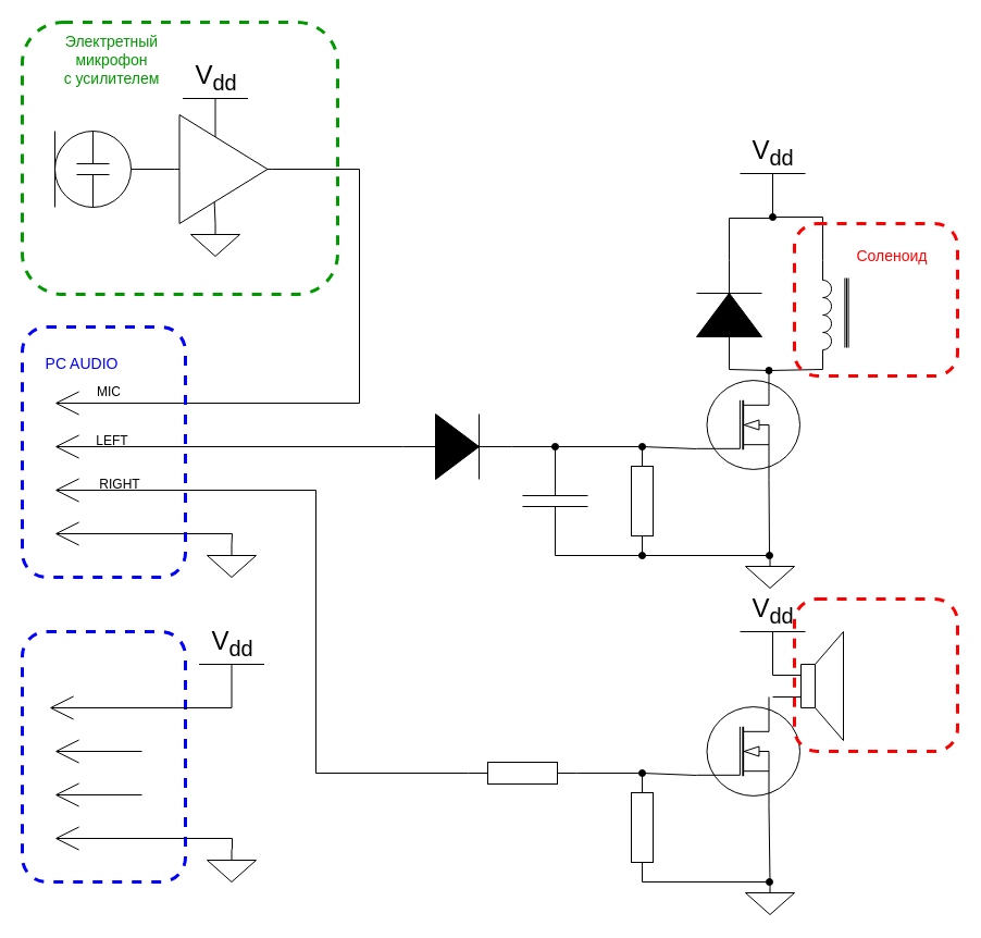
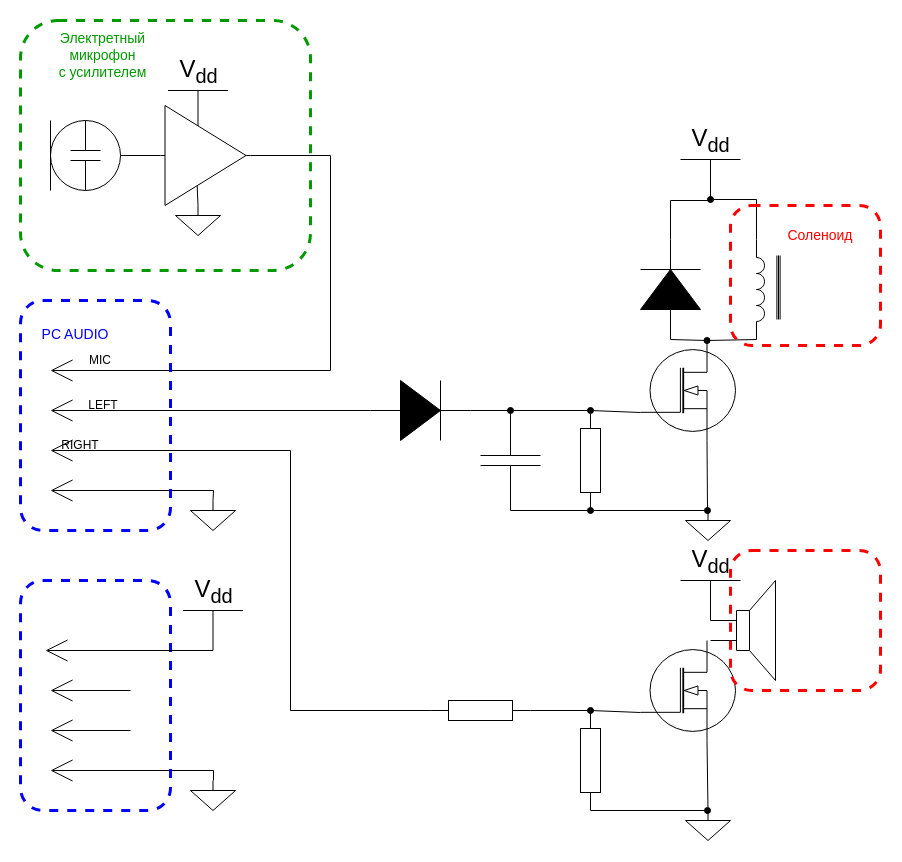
  <mxCell id="0" />
  <mxCell id="1" parent="0" />
  <mxCell id="2" value="" style="verticalLabelPosition=bottom;shadow=0;dashed=0;align=center;html=1;verticalAlign=top;shape=mxgraph.electrical.radio.electret_microphone;" vertex="1" parent="1"><mxGeometry x="50" y="120" width="70" height="70" as="geometry" /></mxCell>
  <mxCell id="3" value="" style="endArrow=none;html=1;rounded=0;exitX=1;exitY=0.5;exitDx=0;exitDy=0;exitPerimeter=0;entryX=0;entryY=0.5;entryDx=0;entryDy=0;entryPerimeter=0;" edge="1" parent="1" source="2" target="19"><mxGeometry width="50" height="50" relative="1" as="geometry"><mxPoint x="170" y="370" as="sourcePoint" /><mxPoint x="220" y="320" as="targetPoint" /></mxGeometry></mxCell>
  <mxCell id="4" value="" style="endArrow=open;html=1;strokeWidth=1;endFill=0;endSize=20;rounded=0;exitX=1;exitY=0.5;exitDx=0;exitDy=0;exitPerimeter=0;" edge="1" parent="1" source="19"><mxGeometry width="100" relative="1" as="geometry"><mxPoint x="280" y="160" as="sourcePoint" /><mxPoint x="50" y="370" as="targetPoint" /><Array as="points"><mxPoint x="330" y="155" /><mxPoint x="330" y="370" /></Array></mxGeometry></mxCell>
  <mxCell id="5" value="" style="endArrow=open;html=1;strokeWidth=1;endFill=0;endSize=20;rounded=0;exitX=0;exitY=0.5;exitDx=0;exitDy=0;exitPerimeter=0;" edge="1" parent="1" source="7"><mxGeometry width="100" relative="1" as="geometry"><mxPoint x="270" y="410" as="sourcePoint" /><mxPoint x="50" y="410" as="targetPoint" /></mxGeometry></mxCell>
  <mxCell id="6" value="" style="pointerEvents=1;verticalLabelPosition=bottom;shadow=0;dashed=0;align=center;html=1;verticalAlign=top;shape=mxgraph.electrical.signal_sources.signal_ground;" vertex="1" parent="1"><mxGeometry x="685" y="510" width="45" height="30" as="geometry" /></mxCell>
  <mxCell id="7" value="" style="pointerEvents=1;fillColor=strokeColor;verticalLabelPosition=bottom;shadow=0;dashed=0;align=center;html=1;verticalAlign=top;shape=mxgraph.electrical.diodes.diode;" vertex="1" parent="1"><mxGeometry x="370" y="380" width="100" height="60" as="geometry" /></mxCell>
  <mxCell id="8" value="" style="pointerEvents=1;verticalLabelPosition=bottom;shadow=0;dashed=0;align=center;html=1;verticalAlign=top;shape=mxgraph.electrical.capacitors.capacitor_1;rotation=90;" vertex="1" parent="1"><mxGeometry x="460" y="430" width="100" height="60" as="geometry" /></mxCell>
  <mxCell id="9" value="" style="pointerEvents=1;verticalLabelPosition=bottom;shadow=0;dashed=0;align=center;html=1;verticalAlign=top;shape=mxgraph.electrical.resistors.resistor_1;rotation=90;" vertex="1" parent="1"><mxGeometry x="540" y="450" width="100" height="20" as="geometry" /></mxCell>
  <mxCell id="10" value="" style="verticalLabelPosition=bottom;shadow=0;dashed=0;align=center;html=1;verticalAlign=top;shape=mxgraph.electrical.mosfets1.n-channel_mosfet_1;" vertex="1" parent="1"><mxGeometry x="640" y="340" width="95" height="100" as="geometry" /></mxCell>
  <mxCell id="11" value="" style="pointerEvents=1;fillColor=strokeColor;verticalLabelPosition=bottom;shadow=0;dashed=0;align=center;html=1;verticalAlign=top;shape=mxgraph.electrical.diodes.diode;rotation=-90;" vertex="1" parent="1"><mxGeometry x="620" y="259" width="100" height="60" as="geometry" /></mxCell>
  <mxCell id="12" value="" style="pointerEvents=1;verticalLabelPosition=bottom;shadow=0;dashed=0;align=center;html=1;verticalAlign=top;shape=mxgraph.electrical.inductors.inductor_3;rotation=90;" vertex="1" parent="1"><mxGeometry x="710" y="285" width="100" height="8" as="geometry" /></mxCell>
  <mxCell id="13" value="" style="pointerEvents=1;verticalLabelPosition=bottom;shadow=0;dashed=0;align=center;html=1;verticalAlign=top;shape=mxgraph.electrical.inductors.iron_core;rotation=90;" vertex="1" parent="1"><mxGeometry x="746" y="285" width="64" height="4" as="geometry" /></mxCell>
  <mxCell id="14" value="" style="endArrow=oval;html=1;rounded=0;startArrow=oval;startFill=1;endFill=1;" edge="1" parent="1"><mxGeometry width="50" height="50" relative="1" as="geometry"><mxPoint x="510" y="410" as="sourcePoint" /><mxPoint x="590" y="410" as="targetPoint" /></mxGeometry></mxCell>
  <mxCell id="15" value="" style="rounded=1;whiteSpace=wrap;html=1;fillColor=none;strokeColor=#009900;dashed=1;strokeWidth=3;" vertex="1" parent="1"><mxGeometry x="20" y="20" width="290" height="250" as="geometry" /></mxCell>
  <mxCell id="16" value="" style="pointerEvents=1;verticalLabelPosition=bottom;shadow=0;dashed=0;align=center;html=1;verticalAlign=top;shape=mxgraph.electrical.signal_sources.signal_ground;" vertex="1" parent="1"><mxGeometry x="175" y="205" width="45" height="30" as="geometry" /></mxCell>
  <mxCell id="17" value="V&lt;sub&gt;dd&lt;/sub&gt;" style="verticalLabelPosition=top;verticalAlign=bottom;shape=mxgraph.electrical.signal_sources.vdd;shadow=0;dashed=0;align=center;strokeWidth=1;fontSize=24;html=1;flipV=1;" vertex="1" parent="1"><mxGeometry x="167.5" y="90" width="60" height="40" as="geometry" /></mxCell>
  <mxCell id="18" value="" style="endArrow=none;html=1;rounded=0;exitX=0.5;exitY=0;exitDx=0;exitDy=0;exitPerimeter=0;" edge="1" parent="1" source="16"><mxGeometry width="50" height="50" relative="1" as="geometry"><mxPoint x="450" y="170" as="sourcePoint" /><mxPoint x="196" y="170" as="targetPoint" /></mxGeometry></mxCell>
  <mxCell id="19" value="" style="verticalLabelPosition=bottom;shadow=0;dashed=0;align=center;html=1;verticalAlign=top;shape=mxgraph.electrical.abstract.amplifier;" vertex="1" parent="1"><mxGeometry x="160" y="105" width="90" height="100" as="geometry" /></mxCell>
  <mxCell id="20" value="V&lt;sub&gt;dd&lt;/sub&gt;" style="verticalLabelPosition=top;verticalAlign=bottom;shape=mxgraph.electrical.signal_sources.vdd;shadow=0;dashed=0;align=center;strokeWidth=1;fontSize=24;html=1;flipV=1;" vertex="1" parent="1"><mxGeometry x="680" y="159" width="60" height="40" as="geometry" /></mxCell>
  <mxCell id="21" value="" style="endArrow=none;html=1;rounded=0;entryX=0;entryY=1;entryDx=0;entryDy=0;entryPerimeter=0;startArrow=oval;startFill=1;" edge="1" parent="1" target="12"><mxGeometry width="50" height="50" relative="1" as="geometry"><mxPoint x="710" y="199" as="sourcePoint" /><mxPoint x="750" y="199" as="targetPoint" /><Array as="points"><mxPoint x="756" y="199" /></Array></mxGeometry></mxCell>
  <mxCell id="22" value="" style="endArrow=none;html=1;rounded=0;entryX=0;entryY=0.5;entryDx=0;entryDy=0;entryPerimeter=0;" edge="1" parent="1" target="9"><mxGeometry width="50" height="50" relative="1" as="geometry"><mxPoint x="590" y="410" as="sourcePoint" /><mxPoint x="580" y="290" as="targetPoint" /></mxGeometry></mxCell>
  <mxCell id="23" value="" style="endArrow=none;html=1;rounded=0;entryX=1;entryY=0.5;entryDx=0;entryDy=0;entryPerimeter=0;" edge="1" parent="1" target="9"><mxGeometry width="50" height="50" relative="1" as="geometry"><mxPoint x="590" y="510" as="sourcePoint" /><mxPoint x="540" y="290" as="targetPoint" /></mxGeometry></mxCell>
  <mxCell id="24" value="" style="endArrow=none;html=1;rounded=0;entryX=1;entryY=1;entryDx=0;entryDy=0;entryPerimeter=0;exitX=0.7;exitY=0;exitDx=0;exitDy=0;exitPerimeter=0;startArrow=oval;startFill=1;" edge="1" parent="1" source="10" target="12"><mxGeometry width="50" height="50" relative="1" as="geometry"><mxPoint x="430" y="179" as="sourcePoint" /><mxPoint x="480" y="129" as="targetPoint" /></mxGeometry></mxCell>
  <mxCell id="25" value="" style="endArrow=oval;html=1;rounded=0;exitX=1;exitY=0.5;exitDx=0;exitDy=0;exitPerimeter=0;startArrow=oval;startFill=1;endFill=1;" edge="1" parent="1" source="9"><mxGeometry width="50" height="50" relative="1" as="geometry"><mxPoint x="450" y="260" as="sourcePoint" /><mxPoint x="707" y="510" as="targetPoint" /><Array as="points"><mxPoint x="707" y="510" /></Array></mxGeometry></mxCell>
  <mxCell id="26" value="" style="endArrow=open;html=1;strokeWidth=1;endFill=0;endSize=20;rounded=0;exitX=0;exitY=0.5;exitDx=0;exitDy=0;exitPerimeter=0;" edge="1" parent="1" source="61"><mxGeometry width="100" relative="1" as="geometry"><mxPoint x="370" y="710" as="sourcePoint" /><mxPoint x="50" y="450" as="targetPoint" /><Array as="points"><mxPoint x="290" y="710" /><mxPoint x="290" y="450" /></Array></mxGeometry></mxCell>
  <mxCell id="27" value="" style="pointerEvents=1;verticalLabelPosition=bottom;shadow=0;dashed=0;align=center;html=1;verticalAlign=top;shape=mxgraph.electrical.signal_sources.signal_ground;" vertex="1" parent="1"><mxGeometry x="685" y="810" width="45" height="30" as="geometry" /></mxCell>
  <mxCell id="28" value="" style="pointerEvents=1;verticalLabelPosition=bottom;shadow=0;dashed=0;align=center;html=1;verticalAlign=top;shape=mxgraph.electrical.resistors.resistor_1;rotation=90;" vertex="1" parent="1"><mxGeometry x="540" y="750" width="100" height="20" as="geometry" /></mxCell>
  <mxCell id="29" value="" style="verticalLabelPosition=bottom;shadow=0;dashed=0;align=center;html=1;verticalAlign=top;shape=mxgraph.electrical.mosfets1.n-channel_mosfet_1;" vertex="1" parent="1"><mxGeometry x="640" y="640" width="95" height="100" as="geometry" /></mxCell>
  <mxCell id="30" value="" style="endArrow=oval;html=1;rounded=0;entryX=0;entryY=0.5;entryDx=0;entryDy=0;entryPerimeter=0;endFill=1;" edge="1" parent="1" target="28"><mxGeometry width="50" height="50" relative="1" as="geometry"><mxPoint x="530" y="710" as="sourcePoint" /><mxPoint x="640" y="710" as="targetPoint" /></mxGeometry></mxCell>
  <mxCell id="31" value="V&lt;sub&gt;dd&lt;/sub&gt;" style="verticalLabelPosition=top;verticalAlign=bottom;shape=mxgraph.electrical.signal_sources.vdd;shadow=0;dashed=0;align=center;strokeWidth=1;fontSize=24;html=1;flipV=1;" vertex="1" parent="1"><mxGeometry x="680" y="580" width="60" height="40" as="geometry" /></mxCell>
  <mxCell id="32" value="" style="endArrow=none;html=1;rounded=0;entryX=0;entryY=0.5;entryDx=0;entryDy=0;entryPerimeter=0;" edge="1" parent="1" target="28"><mxGeometry width="50" height="50" relative="1" as="geometry"><mxPoint x="590" y="710" as="sourcePoint" /><mxPoint x="580" y="590" as="targetPoint" /></mxGeometry></mxCell>
  <mxCell id="33" value="" style="endArrow=oval;html=1;rounded=0;exitX=1;exitY=0.5;exitDx=0;exitDy=0;exitPerimeter=0;endFill=1;" edge="1" parent="1" source="28"><mxGeometry width="50" height="50" relative="1" as="geometry"><mxPoint x="450" y="560" as="sourcePoint" /><mxPoint x="707" y="810" as="targetPoint" /><Array as="points"><mxPoint x="707" y="810" /></Array></mxGeometry></mxCell>
  <mxCell id="34" value="" style="endArrow=open;html=1;strokeWidth=1;endFill=0;endSize=20;rounded=0;exitX=0.5;exitY=0;exitDx=0;exitDy=0;exitPerimeter=0;" edge="1" parent="1" source="35"><mxGeometry width="100" relative="1" as="geometry"><mxPoint x="210" y="490" as="sourcePoint" /><mxPoint x="50" y="490" as="targetPoint" /><Array as="points"><mxPoint x="213" y="490" /></Array></mxGeometry></mxCell>
  <mxCell id="35" value="" style="pointerEvents=1;verticalLabelPosition=bottom;shadow=0;dashed=0;align=center;html=1;verticalAlign=top;shape=mxgraph.electrical.signal_sources.signal_ground;" vertex="1" parent="1"><mxGeometry x="190" y="500" width="45" height="30" as="geometry" /></mxCell>
  <mxCell id="36" value="" style="pointerEvents=1;verticalLabelPosition=bottom;shadow=0;dashed=0;align=center;html=1;verticalAlign=top;shape=mxgraph.electrical.electro-mechanical.loudspeaker;" vertex="1" parent="1"><mxGeometry x="710" y="580" width="65" height="100" as="geometry" /></mxCell>
  <mxCell id="37" value="" style="rounded=1;whiteSpace=wrap;html=1;fillColor=none;strokeColor=#0000FF;dashed=1;strokeWidth=3;" vertex="1" parent="1"><mxGeometry x="20" y="300" width="150" height="230" as="geometry" /></mxCell>
  <mxCell id="38" value="" style="rounded=1;whiteSpace=wrap;html=1;fillColor=none;strokeColor=#FF0000;dashed=1;strokeWidth=3;" vertex="1" parent="1"><mxGeometry x="730" y="205" width="150" height="140" as="geometry" /></mxCell>
  <mxCell id="39" value="" style="rounded=1;whiteSpace=wrap;html=1;fillColor=none;strokeColor=#FF0000;dashed=1;strokeWidth=3;" vertex="1" parent="1"><mxGeometry x="730" y="550" width="150" height="140" as="geometry" /></mxCell>
  <mxCell id="40" value="&lt;font color=&quot;#009900&quot; style=&quot;font-size: 14px;&quot;&gt;Электретный микрофон&lt;br&gt;с усилителем&lt;/font&gt;" style="text;html=1;align=center;verticalAlign=middle;whiteSpace=wrap;rounded=0;" vertex="1" parent="1"><mxGeometry x="55" y="40" width="95" height="30" as="geometry" /></mxCell>
  <mxCell id="41" value="&lt;font color=&quot;#0000ff&quot; style=&quot;font-size: 14px;&quot;&gt;PC AUDIO&lt;/font&gt;" style="text;html=1;align=center;verticalAlign=middle;whiteSpace=wrap;rounded=0;" vertex="1" parent="1"><mxGeometry x="20" y="319" width="110" height="30" as="geometry" /></mxCell>
  <mxCell id="42" value="&lt;font color=&quot;#ff0000&quot; style=&quot;font-size: 14px;&quot;&gt;Соленоид&lt;/font&gt;" style="text;html=1;align=center;verticalAlign=middle;whiteSpace=wrap;rounded=0;" vertex="1" parent="1"><mxGeometry x="790" y="220" width="60" height="30" as="geometry" /></mxCell>
  <mxCell id="43" value="MIC" style="text;html=1;align=center;verticalAlign=middle;whiteSpace=wrap;rounded=0;" vertex="1" parent="1"><mxGeometry x="70" y="345" width="60" height="30" as="geometry" /></mxCell>
  <mxCell id="44" value="LEFT" style="text;html=1;align=center;verticalAlign=middle;whiteSpace=wrap;rounded=0;" vertex="1" parent="1"><mxGeometry x="73" y="390" width="60" height="30" as="geometry" /></mxCell>
- <mxCell id="45" value="RIGHT" style="text;html=1;align=center;verticalAlign=middle;whiteSpace=wrap;rounded=0;" vertex="1" parent="1"><mxGeometry x="80" y="430" width="60" height="30" as="geometry" /></mxCell>
+ <mxCell id="45" value="RIGHT" style="text;html=1;align=center;verticalAlign=middle;whiteSpace=wrap;rounded=0;" vertex="1" parent="1"><mxGeometry x="50" y="430" width="60" height="30" as="geometry" /></mxCell>
  <mxCell id="46" value="" style="endArrow=open;html=1;strokeWidth=1;endFill=0;endSize=20;rounded=0;exitX=0.5;exitY=0;exitDx=0;exitDy=0;exitPerimeter=0;" edge="1" parent="1"><mxGeometry width="100" relative="1" as="geometry"><mxPoint x="213" y="780" as="sourcePoint" /><mxPoint x="50" y="770" as="targetPoint" /><Array as="points"><mxPoint x="213" y="770" /></Array></mxGeometry></mxCell>
  <mxCell id="47" value="" style="rounded=1;whiteSpace=wrap;html=1;fillColor=none;strokeColor=#0000FF;dashed=1;strokeWidth=3;" vertex="1" parent="1"><mxGeometry x="20" y="580" width="150" height="230" as="geometry" /></mxCell>
  <mxCell id="48" value="" style="pointerEvents=1;verticalLabelPosition=bottom;shadow=0;dashed=0;align=center;html=1;verticalAlign=top;shape=mxgraph.electrical.signal_sources.signal_ground;" vertex="1" parent="1"><mxGeometry x="190" y="780" width="45" height="30" as="geometry" /></mxCell>
  <mxCell id="49" value="" style="endArrow=open;html=1;strokeWidth=1;endFill=0;endSize=20;rounded=0;" edge="1" parent="1"><mxGeometry width="100" relative="1" as="geometry"><mxPoint x="130" y="730" as="sourcePoint" /><mxPoint x="50" y="730" as="targetPoint" /></mxGeometry></mxCell>
  <mxCell id="50" value="" style="endArrow=open;html=1;strokeWidth=1;endFill=0;endSize=20;rounded=0;" edge="1" parent="1"><mxGeometry width="100" relative="1" as="geometry"><mxPoint x="130" y="690" as="sourcePoint" /><mxPoint x="50" y="690" as="targetPoint" /></mxGeometry></mxCell>
  <mxCell id="51" value="" style="endArrow=open;html=1;strokeWidth=1;endFill=0;endSize=20;rounded=0;exitX=0.5;exitY=0;exitDx=0;exitDy=0;exitPerimeter=0;" edge="1" parent="1" source="52"><mxGeometry width="100" relative="1" as="geometry"><mxPoint x="125" y="650" as="sourcePoint" /><mxPoint x="45" y="650" as="targetPoint" /></mxGeometry></mxCell>
  <mxCell id="52" value="V&lt;sub&gt;dd&lt;/sub&gt;" style="verticalLabelPosition=top;verticalAlign=bottom;shape=mxgraph.electrical.signal_sources.vdd;shadow=0;dashed=0;align=center;strokeWidth=1;fontSize=24;html=1;flipV=1;" vertex="1" parent="1"><mxGeometry x="182.5" y="610" width="60" height="40" as="geometry" /></mxCell>
  <mxCell id="53" value="" style="endArrow=none;html=1;rounded=0;exitX=0.5;exitY=0;exitDx=0;exitDy=0;exitPerimeter=0;entryX=0.7;entryY=1;entryDx=0;entryDy=0;entryPerimeter=0;" edge="1" parent="1" source="27" target="29"><mxGeometry width="50" height="50" relative="1" as="geometry"><mxPoint x="760" y="810" as="sourcePoint" /><mxPoint x="810" y="760" as="targetPoint" /></mxGeometry></mxCell>
  <mxCell id="54" value="" style="endArrow=none;html=1;rounded=0;entryX=0;entryY=0.72;entryDx=0;entryDy=0;entryPerimeter=0;" edge="1" parent="1" target="29"><mxGeometry width="50" height="50" relative="1" as="geometry"><mxPoint x="590" y="710" as="sourcePoint" /><mxPoint x="620" y="600" as="targetPoint" /></mxGeometry></mxCell>
  <mxCell id="55" value="" style="endArrow=none;html=1;rounded=0;entryX=1;entryY=0.5;entryDx=0;entryDy=0;entryPerimeter=0;exitX=1;exitY=0.5;exitDx=0;exitDy=0;exitPerimeter=0;" edge="1" parent="1" source="8" target="9"><mxGeometry width="50" height="50" relative="1" as="geometry"><mxPoint x="460" y="580" as="sourcePoint" /><mxPoint x="510" y="530" as="targetPoint" /></mxGeometry></mxCell>
  <mxCell id="56" value="" style="endArrow=none;html=1;rounded=0;exitX=1;exitY=0.5;exitDx=0;exitDy=0;exitPerimeter=0;" edge="1" parent="1" source="7"><mxGeometry width="50" height="50" relative="1" as="geometry"><mxPoint x="490" y="380" as="sourcePoint" /><mxPoint x="510" y="410" as="targetPoint" /></mxGeometry></mxCell>
  <mxCell id="57" value="" style="endArrow=none;html=1;rounded=0;entryX=0.7;entryY=1;entryDx=0;entryDy=0;entryPerimeter=0;" edge="1" parent="1" target="10"><mxGeometry width="50" height="50" relative="1" as="geometry"><mxPoint x="707" y="510" as="sourcePoint" /><mxPoint x="810" y="440" as="targetPoint" /></mxGeometry></mxCell>
  <mxCell id="58" value="" style="endArrow=none;html=1;rounded=0;entryX=0;entryY=0.72;entryDx=0;entryDy=0;entryPerimeter=0;exitX=0;exitY=0.5;exitDx=0;exitDy=0;exitPerimeter=0;" edge="1" parent="1" source="9" target="10"><mxGeometry width="50" height="50" relative="1" as="geometry"><mxPoint x="490" y="340" as="sourcePoint" /><mxPoint x="540" y="290" as="targetPoint" /></mxGeometry></mxCell>
  <mxCell id="59" value="" style="endArrow=none;html=1;rounded=0;entryX=0.7;entryY=0;entryDx=0;entryDy=0;entryPerimeter=0;exitX=0;exitY=0.5;exitDx=0;exitDy=0;exitPerimeter=0;" edge="1" parent="1" source="11" target="10"><mxGeometry width="50" height="50" relative="1" as="geometry"><mxPoint x="510" y="390" as="sourcePoint" /><mxPoint x="560" y="340" as="targetPoint" /></mxGeometry></mxCell>
  <mxCell id="60" value="" style="endArrow=none;html=1;rounded=0;exitX=1;exitY=0.5;exitDx=0;exitDy=0;exitPerimeter=0;" edge="1" parent="1" source="11"><mxGeometry width="50" height="50" relative="1" as="geometry"><mxPoint x="570" y="240" as="sourcePoint" /><mxPoint x="710" y="200" as="targetPoint" /><Array as="points"><mxPoint x="670" y="200" /></Array></mxGeometry></mxCell>
  <mxCell id="61" value="" style="pointerEvents=1;verticalLabelPosition=bottom;shadow=0;dashed=0;align=center;html=1;verticalAlign=top;shape=mxgraph.electrical.resistors.resistor_1;rotation=0;" vertex="1" parent="1"><mxGeometry x="430" y="700" width="100" height="20" as="geometry" /></mxCell>
